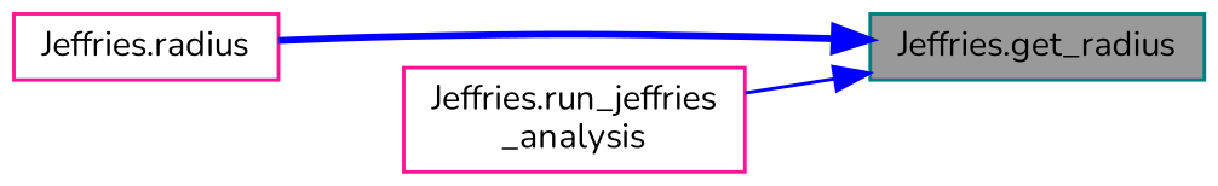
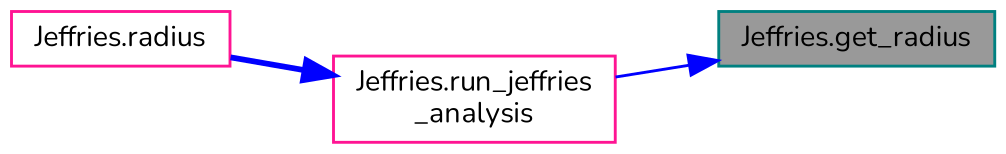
  digraph {
    fontname=Nunito
    rankdir=RL
    node [color=deeppink fillcolor=white fontname=Nunito fontsize=10 shape=box style=filled]
    edge [color=blue dir=back fontname=Nunito fontsize=10 labelfontname=Helvetica labelfontsize=10]
    n1 [color=teal fillcolor=grey60 fontcolor=black height=0.2 label="Jeffries.get_radius" width=0.4]
    n2 [height=0.2 label="Jeffries.radius" width=0.4]
    n3 [height=0.2 label="Jeffries.run_jeffries\l_analysis" width=0.4]
-   n1 -> n2 [style=bold]
+   n3 -> n2 [style=bold]
    n1 -> n3 [style=solid]
  }
